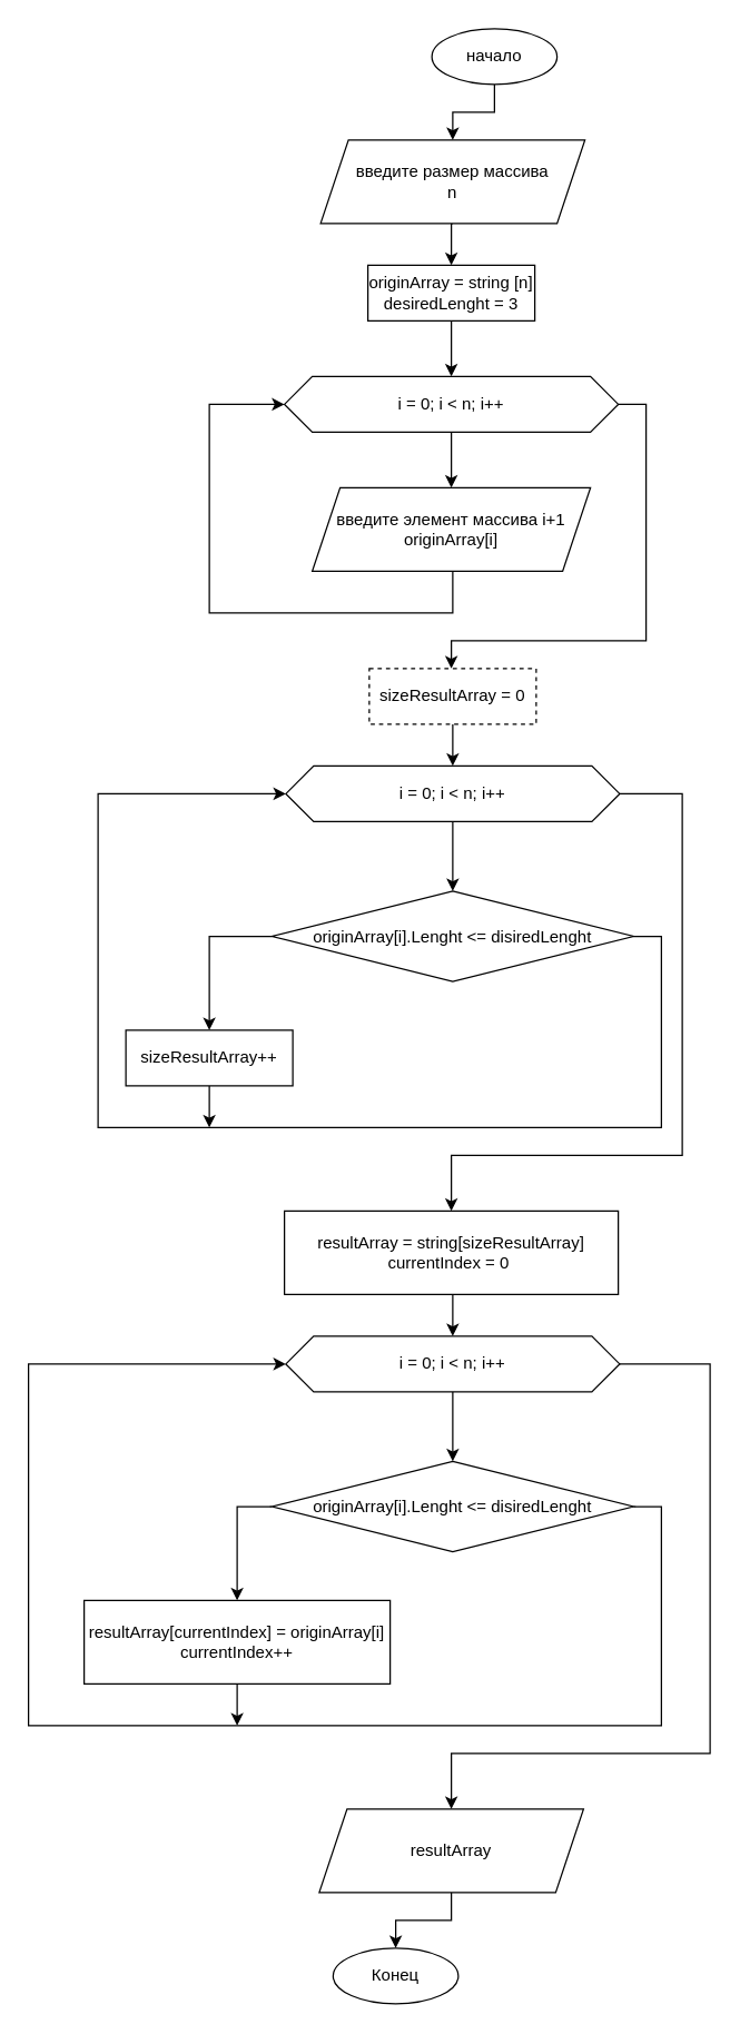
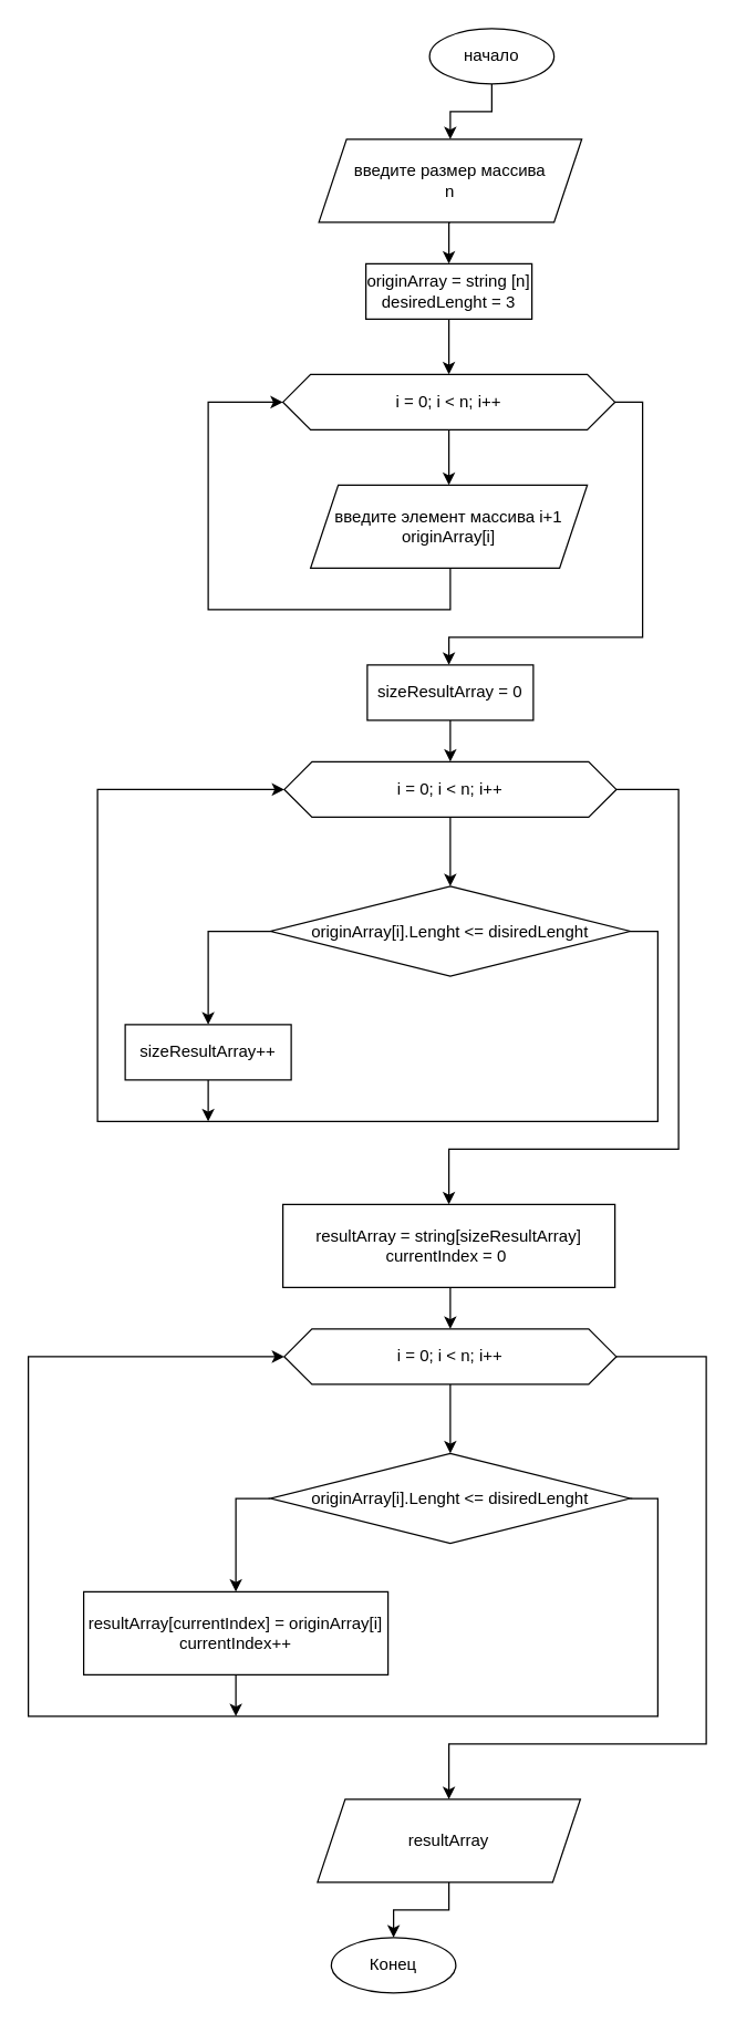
  <mxCell id="0" />
  <mxCell id="1" parent="0" />
  <mxCell id="2" style="edgeStyle=orthogonalEdgeStyle;rounded=0;orthogonalLoop=1;jettySize=auto;html=1;exitX=0.5;exitY=1;exitDx=0;exitDy=0;entryX=0.5;entryY=0;entryDx=0;entryDy=0;" edge="1" parent="1" source="3" target="5"><mxGeometry relative="1" as="geometry" /></mxCell>
  <mxCell id="3" value="начало" style="ellipse;whiteSpace=wrap;html=1;" vertex="1" parent="1"><mxGeometry x="310" y="20" width="90" height="40" as="geometry" /></mxCell>
  <mxCell id="4" style="edgeStyle=orthogonalEdgeStyle;rounded=0;orthogonalLoop=1;jettySize=auto;html=1;exitX=0.5;exitY=1;exitDx=0;exitDy=0;entryX=0.5;entryY=0;entryDx=0;entryDy=0;" edge="1" parent="1" source="5" target="7"><mxGeometry relative="1" as="geometry" /></mxCell>
  <mxCell id="5" value="введите размер массива&lt;br&gt;n" style="shape=parallelogram;perimeter=parallelogramPerimeter;whiteSpace=wrap;html=1;fixedSize=1;" vertex="1" parent="1"><mxGeometry x="230" y="100" width="190" height="60" as="geometry" /></mxCell>
  <mxCell id="6" style="edgeStyle=orthogonalEdgeStyle;rounded=0;orthogonalLoop=1;jettySize=auto;html=1;exitX=0.5;exitY=1;exitDx=0;exitDy=0;entryX=0.5;entryY=0;entryDx=0;entryDy=0;" edge="1" parent="1" source="7" target="10"><mxGeometry relative="1" as="geometry" /></mxCell>
  <mxCell id="7" value="originArray = string [n]&lt;br&gt;desiredLenght = 3" style="rounded=0;whiteSpace=wrap;html=1;" vertex="1" parent="1"><mxGeometry x="264" y="190" width="120" height="40" as="geometry" /></mxCell>
  <mxCell id="8" style="edgeStyle=orthogonalEdgeStyle;rounded=0;orthogonalLoop=1;jettySize=auto;html=1;exitX=0.5;exitY=1;exitDx=0;exitDy=0;entryX=0.5;entryY=0;entryDx=0;entryDy=0;" edge="1" parent="1" source="10" target="12"><mxGeometry relative="1" as="geometry" /></mxCell>
  <mxCell id="9" style="edgeStyle=orthogonalEdgeStyle;rounded=0;orthogonalLoop=1;jettySize=auto;html=1;exitX=1;exitY=0.5;exitDx=0;exitDy=0;" edge="1" parent="1" source="10" target="20"><mxGeometry relative="1" as="geometry"><mxPoint x="430" y="440" as="targetPoint" /><Array as="points"><mxPoint x="464" y="290" /><mxPoint x="464" y="460" /><mxPoint x="324" y="460" /></Array></mxGeometry></mxCell>
  <mxCell id="10" value="i = 0; i &amp;lt; n; i++" style="shape=hexagon;perimeter=hexagonPerimeter2;whiteSpace=wrap;html=1;fixedSize=1;" vertex="1" parent="1"><mxGeometry x="204" y="270" width="240" height="40" as="geometry" /></mxCell>
  <mxCell id="11" style="edgeStyle=orthogonalEdgeStyle;rounded=0;orthogonalLoop=1;jettySize=auto;html=1;entryX=0;entryY=0.5;entryDx=0;entryDy=0;" edge="1" parent="1" source="12" target="10"><mxGeometry relative="1" as="geometry"><mxPoint x="200" y="320" as="targetPoint" /><Array as="points"><mxPoint x="325" y="440" /><mxPoint x="150" y="440" /><mxPoint x="150" y="290" /></Array></mxGeometry></mxCell>
  <mxCell id="12" value="введите элемент массива i+1&lt;br&gt;originArray[i]" style="shape=parallelogram;perimeter=parallelogramPerimeter;whiteSpace=wrap;html=1;fixedSize=1;" vertex="1" parent="1"><mxGeometry x="224" y="350" width="200" height="60" as="geometry" /></mxCell>
  <mxCell id="13" style="edgeStyle=orthogonalEdgeStyle;rounded=0;orthogonalLoop=1;jettySize=auto;html=1;exitX=0.5;exitY=1;exitDx=0;exitDy=0;entryX=0.5;entryY=0;entryDx=0;entryDy=0;" edge="1" parent="1" source="15" target="18"><mxGeometry relative="1" as="geometry" /></mxCell>
  <mxCell id="14" style="edgeStyle=orthogonalEdgeStyle;rounded=0;orthogonalLoop=1;jettySize=auto;html=1;exitX=1;exitY=0.5;exitDx=0;exitDy=0;entryX=0.5;entryY=0;entryDx=0;entryDy=0;" edge="1" parent="1" source="15" target="24"><mxGeometry relative="1" as="geometry"><Array as="points"><mxPoint x="490" y="570" /><mxPoint x="490" y="830" /><mxPoint x="324" y="830" /></Array></mxGeometry></mxCell>
  <mxCell id="15" value="i = 0; i &amp;lt; n; i++" style="shape=hexagon;perimeter=hexagonPerimeter2;whiteSpace=wrap;html=1;fixedSize=1;" vertex="1" parent="1"><mxGeometry x="205" y="550" width="240" height="40" as="geometry" /></mxCell>
  <mxCell id="16" style="edgeStyle=orthogonalEdgeStyle;rounded=0;orthogonalLoop=1;jettySize=auto;html=1;exitX=0;exitY=0.5;exitDx=0;exitDy=0;entryX=0.5;entryY=0;entryDx=0;entryDy=0;" edge="1" parent="1" source="18" target="22"><mxGeometry relative="1" as="geometry" /></mxCell>
  <mxCell id="17" style="edgeStyle=orthogonalEdgeStyle;rounded=0;orthogonalLoop=1;jettySize=auto;html=1;exitX=1;exitY=0.5;exitDx=0;exitDy=0;entryX=0;entryY=0.5;entryDx=0;entryDy=0;" edge="1" parent="1" source="18" target="15"><mxGeometry relative="1" as="geometry"><Array as="points"><mxPoint x="475" y="673" /><mxPoint x="475" y="810" /><mxPoint x="70" y="810" /><mxPoint x="70" y="570" /></Array></mxGeometry></mxCell>
  <mxCell id="18" value="originArray[i].Lenght &amp;lt;= disiredLenght" style="rhombus;whiteSpace=wrap;html=1;" vertex="1" parent="1"><mxGeometry x="195" y="640" width="260" height="65" as="geometry" /></mxCell>
  <mxCell id="19" style="edgeStyle=orthogonalEdgeStyle;rounded=0;orthogonalLoop=1;jettySize=auto;html=1;exitX=0.5;exitY=1;exitDx=0;exitDy=0;entryX=0.5;entryY=0;entryDx=0;entryDy=0;" edge="1" parent="1" source="20" target="15"><mxGeometry relative="1" as="geometry" /></mxCell>
- <mxCell id="20" value="sizeResultArray = 0" style="rounded=0;whiteSpace=wrap;html=1;dashed=1;" vertex="1" parent="1"><mxGeometry x="265" y="480" width="120" height="40" as="geometry" /></mxCell>
+ <mxCell id="20" value="sizeResultArray = 0" style="rounded=0;whiteSpace=wrap;html=1;" vertex="1" parent="1"><mxGeometry x="265" y="480" width="120" height="40" as="geometry" /></mxCell>
  <mxCell id="21" style="edgeStyle=orthogonalEdgeStyle;rounded=0;orthogonalLoop=1;jettySize=auto;html=1;exitX=0.5;exitY=1;exitDx=0;exitDy=0;" edge="1" parent="1" source="22"><mxGeometry relative="1" as="geometry"><mxPoint x="150" y="810" as="targetPoint" /></mxGeometry></mxCell>
  <mxCell id="22" value="sizeResultArray++" style="rounded=0;whiteSpace=wrap;html=1;" vertex="1" parent="1"><mxGeometry x="90" y="740" width="120" height="40" as="geometry" /></mxCell>
  <mxCell id="23" style="edgeStyle=orthogonalEdgeStyle;rounded=0;orthogonalLoop=1;jettySize=auto;html=1;exitX=0.5;exitY=1;exitDx=0;exitDy=0;" edge="1" parent="1" source="24"><mxGeometry relative="1" as="geometry"><mxPoint x="324" y="910" as="targetPoint" /></mxGeometry></mxCell>
  <mxCell id="24" value="resultArray = string[sizeResultArray]&lt;br&gt;currentIndex = 0&amp;nbsp;" style="rounded=0;whiteSpace=wrap;html=1;" vertex="1" parent="1"><mxGeometry x="204" y="870" width="240" height="60" as="geometry" /></mxCell>
  <mxCell id="25" style="edgeStyle=orthogonalEdgeStyle;rounded=0;orthogonalLoop=1;jettySize=auto;html=1;exitX=0.5;exitY=1;exitDx=0;exitDy=0;entryX=0.5;entryY=0;entryDx=0;entryDy=0;" edge="1" parent="1" source="27" target="30"><mxGeometry relative="1" as="geometry" /></mxCell>
  <mxCell id="26" style="edgeStyle=orthogonalEdgeStyle;rounded=0;orthogonalLoop=1;jettySize=auto;html=1;exitX=1;exitY=0.5;exitDx=0;exitDy=0;" edge="1" parent="1" source="27" target="36"><mxGeometry relative="1" as="geometry"><Array as="points"><mxPoint x="510" y="980" /><mxPoint x="510" y="1260" /><mxPoint x="324" y="1260" /></Array></mxGeometry></mxCell>
  <mxCell id="27" value="i = 0; i &amp;lt; n; i++" style="shape=hexagon;perimeter=hexagonPerimeter2;whiteSpace=wrap;html=1;fixedSize=1;" vertex="1" parent="1"><mxGeometry x="205" y="960" width="240" height="40" as="geometry" /></mxCell>
  <mxCell id="28" style="edgeStyle=orthogonalEdgeStyle;rounded=0;orthogonalLoop=1;jettySize=auto;html=1;exitX=0;exitY=0.5;exitDx=0;exitDy=0;entryX=0.5;entryY=0;entryDx=0;entryDy=0;" edge="1" parent="1" source="30" target="34"><mxGeometry relative="1" as="geometry" /></mxCell>
  <mxCell id="29" style="edgeStyle=orthogonalEdgeStyle;rounded=0;orthogonalLoop=1;jettySize=auto;html=1;exitX=1;exitY=0.5;exitDx=0;exitDy=0;entryX=0;entryY=0.5;entryDx=0;entryDy=0;" edge="1" parent="1" source="30" target="27"><mxGeometry relative="1" as="geometry"><Array as="points"><mxPoint x="475" y="1083" /><mxPoint x="475" y="1240" /><mxPoint x="20" y="1240" /><mxPoint x="20" y="980" /></Array></mxGeometry></mxCell>
  <mxCell id="30" value="originArray[i].Lenght &amp;lt;= disiredLenght" style="rhombus;whiteSpace=wrap;html=1;" vertex="1" parent="1"><mxGeometry x="195" y="1050" width="260" height="65" as="geometry" /></mxCell>
  <mxCell id="31" style="edgeStyle=orthogonalEdgeStyle;rounded=0;orthogonalLoop=1;jettySize=auto;html=1;exitX=0.5;exitY=1;exitDx=0;exitDy=0;entryX=0.5;entryY=0;entryDx=0;entryDy=0;" edge="1" parent="1" target="27"><mxGeometry relative="1" as="geometry"><mxPoint x="325" y="930" as="sourcePoint" /></mxGeometry></mxCell>
  <mxCell id="32" style="edgeStyle=orthogonalEdgeStyle;rounded=0;orthogonalLoop=1;jettySize=auto;html=1;exitX=0.5;exitY=1;exitDx=0;exitDy=0;" edge="1" parent="1" source="34"><mxGeometry relative="1" as="geometry"><mxPoint x="170" y="1240" as="targetPoint" /></mxGeometry></mxCell>
  <mxCell id="33" style="edgeStyle=orthogonalEdgeStyle;rounded=0;orthogonalLoop=1;jettySize=auto;html=1;exitX=0.5;exitY=1;exitDx=0;exitDy=0;" edge="1" parent="1" source="34"><mxGeometry relative="1" as="geometry"><mxPoint x="170" y="1180" as="targetPoint" /></mxGeometry></mxCell>
  <mxCell id="34" value="resultArray[currentIndex] = originArray[i]&lt;br&gt;currentIndex++" style="rounded=0;whiteSpace=wrap;html=1;" vertex="1" parent="1"><mxGeometry x="60" y="1150" width="220" height="60" as="geometry" /></mxCell>
  <mxCell id="35" style="edgeStyle=orthogonalEdgeStyle;rounded=0;orthogonalLoop=1;jettySize=auto;html=1;exitX=0.5;exitY=1;exitDx=0;exitDy=0;entryX=0.5;entryY=0;entryDx=0;entryDy=0;" edge="1" parent="1" source="36" target="37"><mxGeometry relative="1" as="geometry" /></mxCell>
  <mxCell id="36" value="resultArray" style="shape=parallelogram;perimeter=parallelogramPerimeter;whiteSpace=wrap;html=1;fixedSize=1;" vertex="1" parent="1"><mxGeometry x="229" y="1300" width="190" height="60" as="geometry" /></mxCell>
  <mxCell id="37" value="Конец" style="ellipse;whiteSpace=wrap;html=1;" vertex="1" parent="1"><mxGeometry x="239" y="1400" width="90" height="40" as="geometry" /></mxCell>
